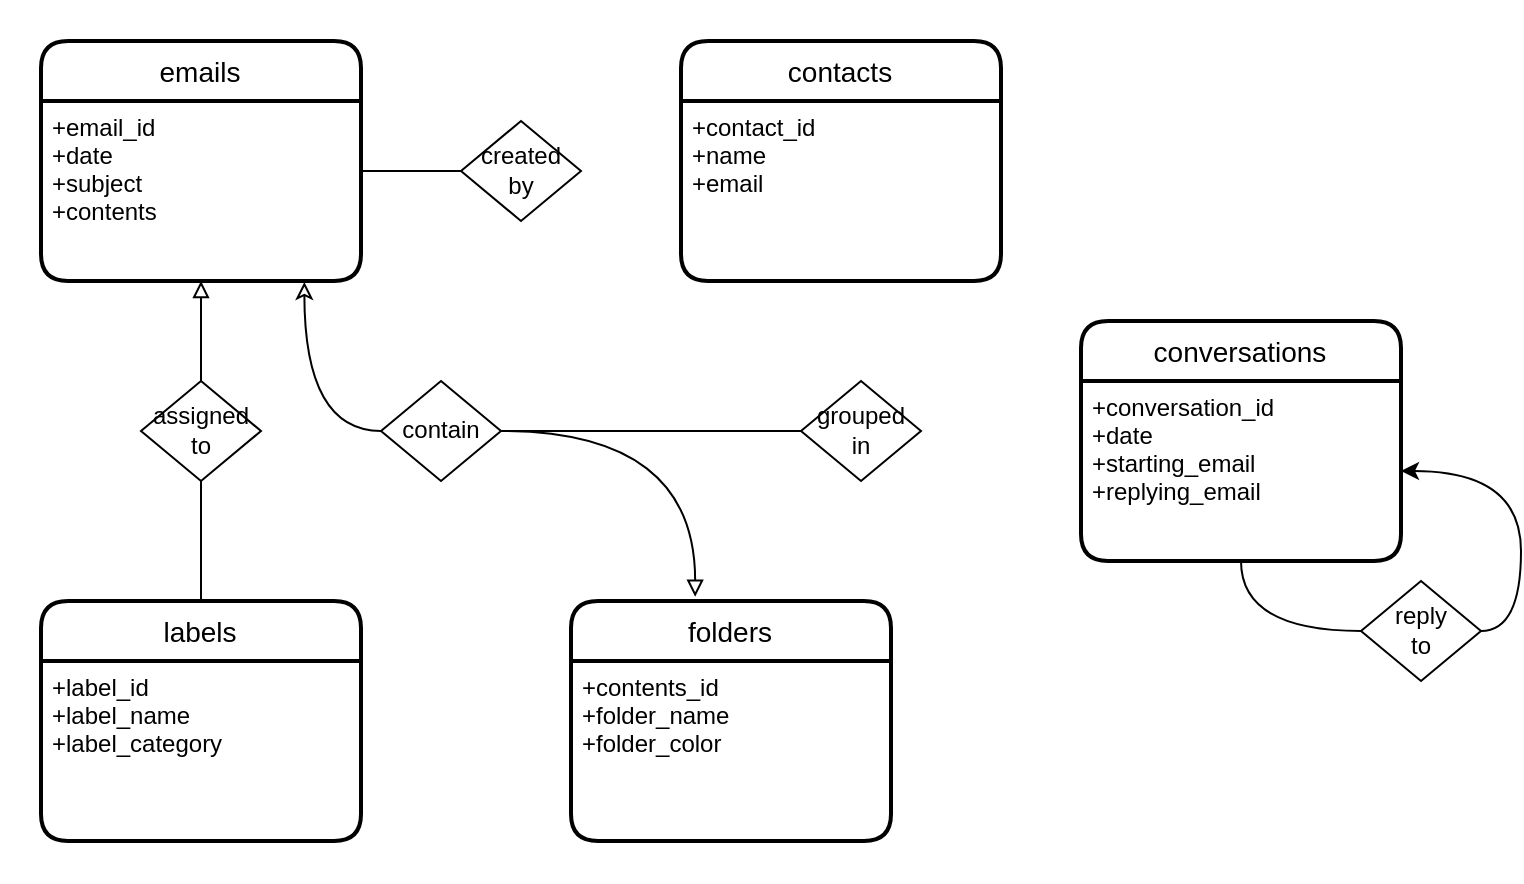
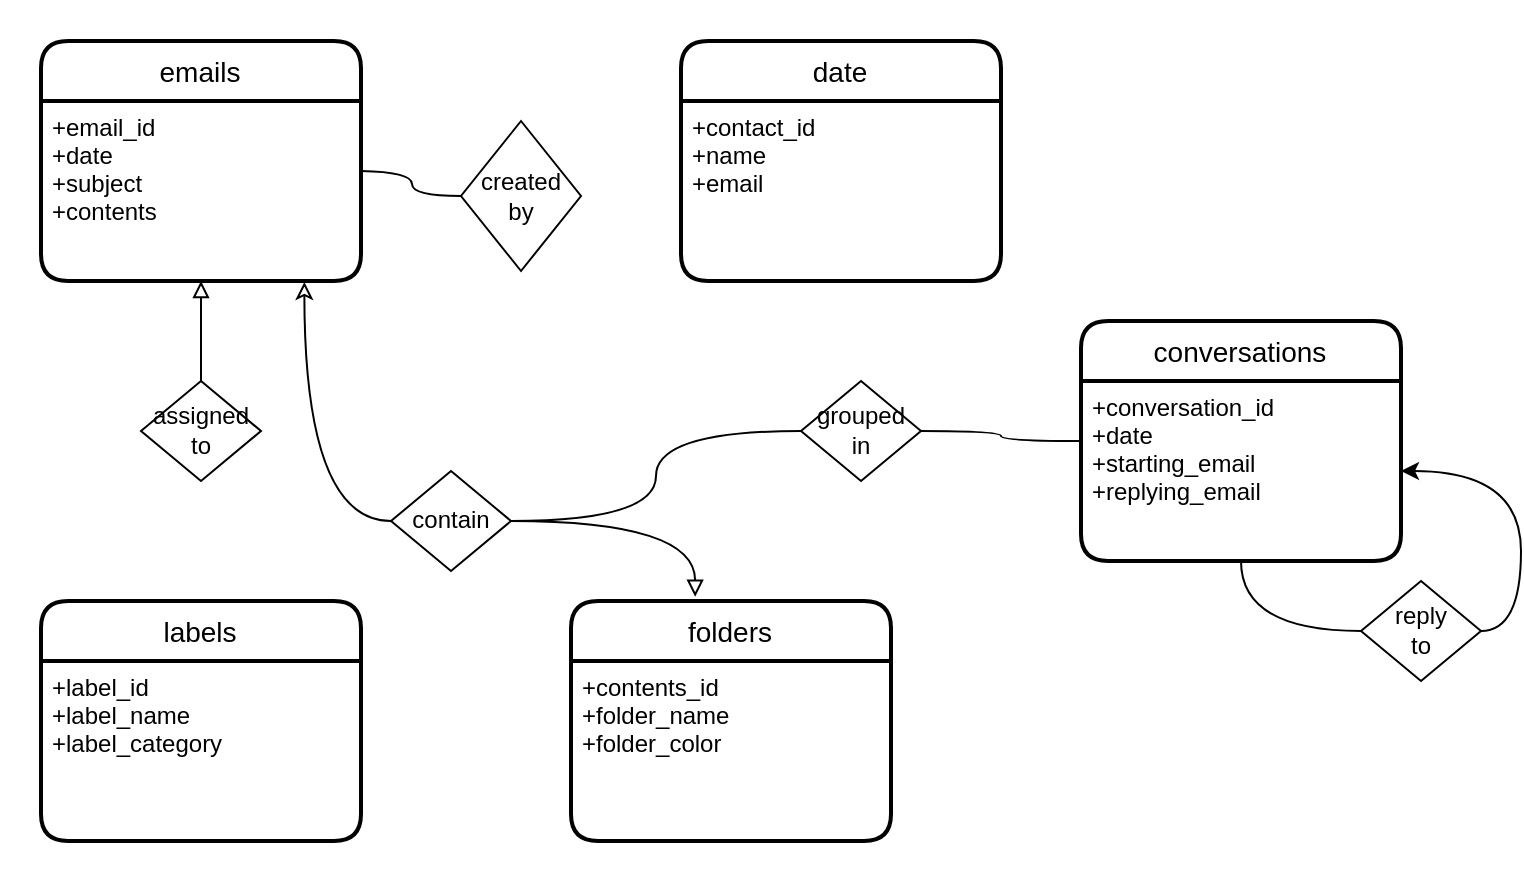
  <mxCell id="0" />
  <mxCell id="1" parent="0" />
  <mxCell id="2" value="emails" style="swimlane;childLayout=stackLayout;horizontal=1;startSize=30;horizontalStack=0;rounded=1;fontSize=14;fontStyle=0;strokeWidth=2;resizeParent=0;resizeLast=1;shadow=0;dashed=0;align=center;" vertex="1" parent="1"><mxGeometry x="20" y="20" width="160" height="120" as="geometry" /></mxCell>
  <mxCell id="3" value="+email_id&#10;+date&#10;+subject&#10;+contents&#10;" style="align=left;strokeColor=none;fillColor=none;spacingLeft=4;fontSize=12;verticalAlign=top;resizable=0;rotatable=0;part=1;" vertex="1" parent="2"><mxGeometry y="30" width="160" height="90" as="geometry" /></mxCell>
- <mxCell id="4" value="contacts" style="swimlane;childLayout=stackLayout;horizontal=1;startSize=30;horizontalStack=0;rounded=1;fontSize=14;fontStyle=0;strokeWidth=2;resizeParent=0;resizeLast=1;shadow=0;dashed=0;align=center;" vertex="1" parent="1"><mxGeometry x="340" y="20" width="160" height="120" as="geometry" /></mxCell>
+ <mxCell id="4" value="date" style="swimlane;childLayout=stackLayout;horizontal=1;startSize=30;horizontalStack=0;rounded=1;fontSize=14;fontStyle=0;strokeWidth=2;resizeParent=0;resizeLast=1;shadow=0;dashed=0;align=center;" vertex="1" parent="1"><mxGeometry x="340" y="20" width="160" height="120" as="geometry" /></mxCell>
  <mxCell id="5" value="+contact_id&#10;+name&#10;+email&#10;" style="align=left;strokeColor=none;fillColor=none;spacingLeft=4;fontSize=12;verticalAlign=top;resizable=0;rotatable=0;part=1;" vertex="1" parent="4"><mxGeometry y="30" width="160" height="90" as="geometry" /></mxCell>
  <mxCell id="6" value="folders" style="swimlane;childLayout=stackLayout;horizontal=1;startSize=30;horizontalStack=0;rounded=1;fontSize=14;fontStyle=0;strokeWidth=2;resizeParent=0;resizeLast=1;shadow=0;dashed=0;align=center;" vertex="1" parent="1"><mxGeometry x="285" y="300" width="160" height="120" as="geometry" /></mxCell>
  <mxCell id="7" value="+contents_id&#10;+folder_name&#10;+folder_color " style="align=left;strokeColor=none;fillColor=none;spacingLeft=4;fontSize=12;verticalAlign=top;resizable=0;rotatable=0;part=1;" vertex="1" parent="6"><mxGeometry y="30" width="160" height="90" as="geometry" /></mxCell>
  <mxCell id="8" value="labels " style="swimlane;childLayout=stackLayout;horizontal=1;startSize=30;horizontalStack=0;rounded=1;fontSize=14;fontStyle=0;strokeWidth=2;resizeParent=0;resizeLast=1;shadow=0;dashed=0;align=center;" vertex="1" parent="1"><mxGeometry x="20" y="300" width="160" height="120" as="geometry" /></mxCell>
  <mxCell id="9" value="+label_id&#10;+label_name&#10;+label_category " style="align=left;strokeColor=none;fillColor=none;spacingLeft=4;fontSize=12;verticalAlign=top;resizable=0;rotatable=0;part=1;" vertex="1" parent="8"><mxGeometry y="30" width="160" height="90" as="geometry" /></mxCell>
  <mxCell id="10" value="" style="edgeStyle=orthogonalEdgeStyle;rounded=0;orthogonalLoop=1;jettySize=auto;html=1;curved=1;endArrow=block;endFill=0;" edge="1" parent="1" source="12" target="3"><mxGeometry relative="1" as="geometry" /></mxCell>
- <mxCell id="11" value="" style="edgeStyle=orthogonalEdgeStyle;rounded=0;orthogonalLoop=1;jettySize=auto;html=1;entryX=0.5;entryY=0;entryDx=0;entryDy=0;curved=1;endArrow=none;endFill=0;" edge="1" parent="1" source="12" target="8"><mxGeometry relative="1" as="geometry" /></mxCell>
  <mxCell id="12" value="&lt;div&gt;assigned &lt;br&gt;&lt;/div&gt;&lt;div&gt;to&lt;/div&gt;" style="shape=rhombus;html=1;dashed=0;whitespace=wrap;perimeter=rhombusPerimeter;" vertex="1" parent="1"><mxGeometry x="70" y="190" width="60" height="50" as="geometry" /></mxCell>
  <mxCell id="13" value="" style="edgeStyle=orthogonalEdgeStyle;rounded=0;orthogonalLoop=1;jettySize=auto;html=1;entryX=0.823;entryY=1.006;entryDx=0;entryDy=0;entryPerimeter=0;curved=1;endArrow=classic;endFill=0;" edge="1" parent="1" source="15" target="3"><mxGeometry relative="1" as="geometry" /></mxCell>
  <mxCell id="14" style="edgeStyle=orthogonalEdgeStyle;rounded=0;orthogonalLoop=1;jettySize=auto;html=1;entryX=0.388;entryY=-0.018;entryDx=0;entryDy=0;entryPerimeter=0;curved=1;endArrow=block;endFill=0;" edge="1" parent="1" source="15" target="6"><mxGeometry relative="1" as="geometry" /></mxCell>
- <mxCell id="15" value="contain" style="shape=rhombus;html=1;dashed=0;whitespace=wrap;perimeter=rhombusPerimeter;" vertex="1" parent="1"><mxGeometry x="190" y="190" width="60" height="50" as="geometry" /></mxCell>
+ <mxCell id="15" value="contain" style="shape=rhombus;html=1;dashed=0;whitespace=wrap;perimeter=rhombusPerimeter;" vertex="1" parent="1"><mxGeometry x="195" y="235" width="60" height="50" as="geometry" /></mxCell>
  <mxCell id="16" value="" style="edgeStyle=orthogonalEdgeStyle;rounded=0;orthogonalLoop=1;jettySize=auto;html=1;curved=1;endArrow=none;endFill=0;" edge="1" parent="1" source="17"><mxGeometry relative="1" as="geometry"><mxPoint x="180" y="85" as="targetPoint" /></mxGeometry></mxCell>
- <mxCell id="17" value="&lt;div&gt;created &lt;br&gt;&lt;/div&gt;&lt;div&gt;by&lt;/div&gt;" style="shape=rhombus;html=1;dashed=0;whitespace=wrap;perimeter=rhombusPerimeter;" vertex="1" parent="1"><mxGeometry x="230" y="60" width="60" height="50" as="geometry" /></mxCell>
+ <mxCell id="17" value="&lt;div&gt;created &lt;br&gt;&lt;/div&gt;&lt;div&gt;by&lt;/div&gt;" style="shape=rhombus;html=1;dashed=0;whitespace=wrap;perimeter=rhombusPerimeter;" vertex="1" parent="1"><mxGeometry x="230" y="60" width="60" height="75" as="geometry" /></mxCell>
  <mxCell id="18" value="conversations" style="swimlane;childLayout=stackLayout;horizontal=1;startSize=30;horizontalStack=0;rounded=1;fontSize=14;fontStyle=0;strokeWidth=2;resizeParent=0;resizeLast=1;shadow=0;dashed=0;align=center;" vertex="1" parent="1"><mxGeometry x="540" y="160" width="160" height="120" as="geometry" /></mxCell>
  <mxCell id="19" value="+conversation_id&#10;+date&#10;+starting_email&#10;+replying_email" style="align=left;strokeColor=none;fillColor=none;spacingLeft=4;fontSize=12;verticalAlign=top;resizable=0;rotatable=0;part=1;" vertex="1" parent="18"><mxGeometry y="30" width="160" height="90" as="geometry" /></mxCell>
+ <mxCell id="20" style="edgeStyle=orthogonalEdgeStyle;rounded=0;orthogonalLoop=1;jettySize=auto;html=1;curved=1;endArrow=none;endFill=0;" edge="1" parent="1" source="22" target="18"><mxGeometry relative="1" as="geometry" /></mxCell>
  <mxCell id="21" style="edgeStyle=orthogonalEdgeStyle;rounded=0;orthogonalLoop=1;jettySize=auto;html=1;curved=1;endArrow=none;endFill=0;" edge="1" parent="1" source="22" target="15"><mxGeometry relative="1" as="geometry" /></mxCell>
  <mxCell id="22" value="&lt;div&gt;grouped &lt;br&gt;&lt;/div&gt;&lt;div&gt;in&lt;/div&gt;" style="shape=rhombus;html=1;dashed=0;whitespace=wrap;perimeter=rhombusPerimeter;" vertex="1" parent="1"><mxGeometry x="400" y="190" width="60" height="50" as="geometry" /></mxCell>
  <mxCell id="23" value="" style="edgeStyle=orthogonalEdgeStyle;curved=1;rounded=0;orthogonalLoop=1;jettySize=auto;html=1;exitX=0;exitY=0.5;exitDx=0;exitDy=0;endArrow=none;endFill=0;" edge="1" parent="1" source="25" target="19"><mxGeometry relative="1" as="geometry" /></mxCell>
  <mxCell id="24" style="edgeStyle=orthogonalEdgeStyle;curved=1;rounded=0;orthogonalLoop=1;jettySize=auto;html=1;entryX=1;entryY=0.5;entryDx=0;entryDy=0;exitX=1;exitY=0.5;exitDx=0;exitDy=0;" edge="1" parent="1" source="25" target="19"><mxGeometry relative="1" as="geometry" /></mxCell>
  <mxCell id="25" value="&lt;div&gt;reply &lt;br&gt;&lt;/div&gt;&lt;div&gt;to&lt;br&gt;&lt;/div&gt;" style="shape=rhombus;html=1;dashed=0;whitespace=wrap;perimeter=rhombusPerimeter;" vertex="1" parent="1"><mxGeometry x="680" y="290" width="60" height="50" as="geometry" /></mxCell>
